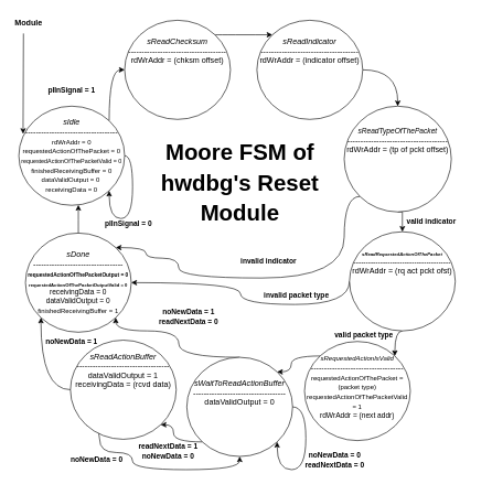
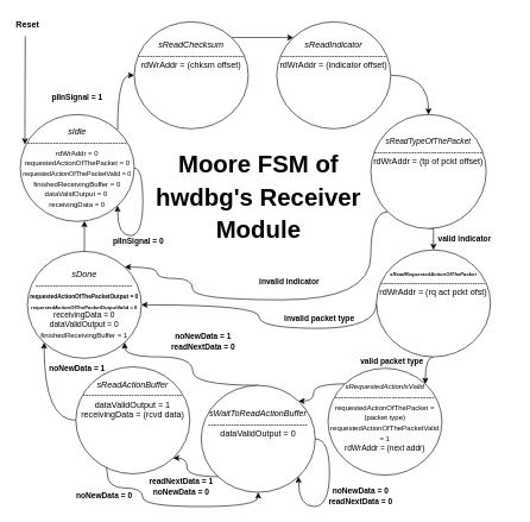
  <mxCell id="0" />
  <mxCell id="1" parent="0" />
  <mxCell id="2" style="edgeStyle=orthogonalEdgeStyle;rounded=0;orthogonalLoop=1;jettySize=auto;html=1;exitX=1;exitY=0;exitDx=0;exitDy=0;entryX=0;entryY=0.5;entryDx=0;entryDy=0;curved=1;" parent="1" source="3" target="5" edge="1"><mxGeometry relative="1" as="geometry" /></mxCell>
  <mxCell id="3" value="&lt;i&gt;sIdle&lt;/i&gt;&lt;div&gt;-----------------------------------&lt;/div&gt;&lt;div&gt;&lt;div&gt;&lt;font style=&quot;font-size: 10px;&quot;&gt;rdWrAddr = 0&lt;/font&gt;&lt;/div&gt;&lt;div&gt;&lt;font style=&quot;font-size: 10px;&quot;&gt;requestedActionOfThePacket = 0&lt;/font&gt;&lt;/div&gt;&lt;div&gt;&lt;font style=&quot;font-size: 9px;&quot;&gt;requestedActionOfThePacketValid = 0&lt;/font&gt;&lt;/div&gt;&lt;div&gt;&lt;font style=&quot;font-size: 10px;&quot;&gt;finishedReceivingBuffer = 0&lt;br&gt;&lt;/font&gt;&lt;/div&gt;&lt;div&gt;&lt;font style=&quot;font-size: 10px;&quot;&gt;dataValidOutput = 0&amp;nbsp;&lt;/font&gt;&lt;/div&gt;&lt;div&gt;&lt;font style=&quot;font-size: 10px;&quot;&gt;receivingData = 0&lt;/font&gt;&lt;/div&gt;&lt;/div&gt;" style="ellipse;whiteSpace=wrap;html=1;" parent="1" vertex="1"><mxGeometry x="28" y="160" width="160" height="150" as="geometry" /></mxCell>
  <mxCell id="4" style="edgeStyle=orthogonalEdgeStyle;rounded=0;orthogonalLoop=1;jettySize=auto;html=1;exitX=1;exitY=0;exitDx=0;exitDy=0;entryX=0;entryY=0;entryDx=0;entryDy=0;curved=1;" parent="1" source="5" target="7" edge="1"><mxGeometry relative="1" as="geometry" /></mxCell>
  <mxCell id="5" value="&lt;div&gt;&lt;i&gt;sReadChecksum&lt;/i&gt;&lt;/div&gt;&lt;div&gt;-------------------------------------&lt;/div&gt;&lt;div&gt;&lt;span style=&quot;background-color: initial;&quot;&gt;rdWrAddr = (chksm offset)&lt;/span&gt;&lt;br&gt;&lt;/div&gt;&lt;div&gt;&lt;br&gt;&lt;/div&gt;&lt;div&gt;&lt;br&gt;&lt;/div&gt;&lt;div&gt;&lt;br&gt;&lt;/div&gt;&lt;div&gt;&lt;br&gt;&lt;/div&gt;" style="ellipse;whiteSpace=wrap;html=1;" parent="1" vertex="1"><mxGeometry x="188" y="30" width="160" height="150" as="geometry" /></mxCell>
  <mxCell id="6" style="edgeStyle=orthogonalEdgeStyle;rounded=0;orthogonalLoop=1;jettySize=auto;html=1;exitX=1;exitY=0.5;exitDx=0;exitDy=0;curved=1;" parent="1" source="7" target="10" edge="1"><mxGeometry relative="1" as="geometry" /></mxCell>
  <mxCell id="7" value="&lt;div&gt;&lt;i&gt;sReadIndicator&lt;/i&gt;&lt;/div&gt;&lt;div&gt;-------------------------------------&lt;/div&gt;&lt;div&gt;&lt;div&gt;&lt;span style=&quot;background-color: initial;&quot;&gt;rdWrAddr = (indicator offset)&lt;/span&gt;&lt;br&gt;&lt;/div&gt;&lt;div&gt;&lt;br&gt;&lt;/div&gt;&lt;/div&gt;&lt;div&gt;&lt;br&gt;&lt;/div&gt;&lt;div&gt;&lt;br&gt;&lt;/div&gt;&lt;div&gt;&lt;br&gt;&lt;/div&gt;" style="ellipse;whiteSpace=wrap;html=1;" parent="1" vertex="1"><mxGeometry x="388" y="30" width="160" height="150" as="geometry" /></mxCell>
  <mxCell id="8" style="edgeStyle=orthogonalEdgeStyle;rounded=0;orthogonalLoop=1;jettySize=auto;html=1;exitX=0.5;exitY=1;exitDx=0;exitDy=0;entryX=0.5;entryY=0;entryDx=0;entryDy=0;" parent="1" source="10" target="13" edge="1"><mxGeometry relative="1" as="geometry" /></mxCell>
  <mxCell id="9" style="edgeStyle=orthogonalEdgeStyle;rounded=0;orthogonalLoop=1;jettySize=auto;html=1;exitX=0;exitY=1;exitDx=0;exitDy=0;entryX=1;entryY=0;entryDx=0;entryDy=0;curved=1;" edge="1" parent="1" source="10" target="14"><mxGeometry relative="1" as="geometry"><Array as="points"><mxPoint x="520" y="297" /><mxPoint x="520" y="420" /><mxPoint x="270" y="420" /><mxPoint x="270" y="390" /><mxPoint x="220" y="390" /><mxPoint x="220" y="374" /></Array></mxGeometry></mxCell>
  <mxCell id="10" value="&lt;div&gt;&lt;font style=&quot;font-size: 11px;&quot;&gt;&lt;i&gt;sReadTypeOfThePacket&lt;/i&gt;&lt;/font&gt;&lt;/div&gt;&lt;div&gt;--------------------------------------&lt;/div&gt;&lt;div&gt;&lt;div&gt;&lt;span style=&quot;background-color: initial;&quot;&gt;rdWrAddr = (tp of pckt offset)&lt;/span&gt;&lt;br&gt;&lt;/div&gt;&lt;div&gt;&lt;br&gt;&lt;/div&gt;&lt;/div&gt;&lt;div&gt;&lt;br&gt;&lt;/div&gt;&lt;div&gt;&lt;br&gt;&lt;/div&gt;&lt;div&gt;&lt;br&gt;&lt;/div&gt;" style="ellipse;whiteSpace=wrap;html=1;" parent="1" vertex="1"><mxGeometry x="520" y="160" width="162" height="160" as="geometry" /></mxCell>
  <mxCell id="11" style="edgeStyle=orthogonalEdgeStyle;rounded=0;orthogonalLoop=1;jettySize=auto;html=1;exitX=0.5;exitY=1;exitDx=0;exitDy=0;entryX=1;entryY=0;entryDx=0;entryDy=0;curved=1;" edge="1" parent="1" source="13" target="26"><mxGeometry relative="1" as="geometry" /></mxCell>
  <mxCell id="12" style="edgeStyle=orthogonalEdgeStyle;rounded=0;orthogonalLoop=1;jettySize=auto;html=1;exitX=0;exitY=0.5;exitDx=0;exitDy=0;entryX=1;entryY=0.5;entryDx=0;entryDy=0;curved=1;" edge="1" parent="1" source="13" target="14"><mxGeometry relative="1" as="geometry"><Array as="points"><mxPoint x="528" y="460" /><mxPoint x="363" y="460" /><mxPoint x="363" y="427" /></Array></mxGeometry></mxCell>
  <mxCell id="13" value="&lt;div&gt;&lt;div style=&quot;&quot;&gt;&lt;font style=&quot;font-size: 7px;&quot;&gt;&lt;b style=&quot;&quot;&gt;&lt;i style=&quot;&quot;&gt;sReadRequestedActionOfThePacket&lt;/i&gt;&lt;/b&gt;&lt;/font&gt;&lt;/div&gt;&lt;div style=&quot;font-size: 11px;&quot;&gt;----------------------------------------&lt;/div&gt;&lt;div&gt;&lt;div&gt;&lt;span style=&quot;background-color: initial;&quot;&gt;rdWrAddr = (rq act pckt ofst)&lt;/span&gt;&lt;br&gt;&lt;/div&gt;&lt;div&gt;&lt;br&gt;&lt;/div&gt;&lt;/div&gt;&lt;div&gt;&lt;br&gt;&lt;/div&gt;&lt;/div&gt;&lt;div&gt;&lt;br&gt;&lt;/div&gt;&lt;div&gt;&lt;br&gt;&lt;/div&gt;" style="ellipse;whiteSpace=wrap;html=1;" parent="1" vertex="1"><mxGeometry x="528" y="350" width="160" height="150" as="geometry" /></mxCell>
  <mxCell id="14" value="&lt;div&gt;&lt;i&gt;sDone&lt;br&gt;&lt;/i&gt;&lt;/div&gt;&lt;div&gt;----------------------------------&lt;/div&gt;&lt;div&gt;&lt;div&gt;&lt;font style=&quot;&quot;&gt;&lt;div style=&quot;&quot;&gt;&lt;font style=&quot;font-size: 8px;&quot;&gt;&lt;b&gt;requestedActionOfThePacketOutput = 0&lt;/b&gt;&lt;/font&gt;&lt;/div&gt;&lt;div style=&quot;&quot;&gt;&lt;font style=&quot;font-size: 7px;&quot;&gt;&lt;b&gt;requestedActionOfThePacketOutputValid = 0&lt;/b&gt;&lt;/font&gt;&lt;/div&gt;&lt;div style=&quot;font-size: 11px;&quot;&gt;receivingData = 0&lt;/div&gt;&lt;div style=&quot;font-size: 11px;&quot;&gt;dataValidOutput = 0&lt;/div&gt;&lt;div style=&quot;&quot;&gt;&lt;font style=&quot;font-size: 10px;&quot;&gt;finishedReceivingBuffer = 1&lt;/font&gt;&lt;/div&gt;&lt;/font&gt;&lt;/div&gt;&lt;/div&gt;" style="ellipse;whiteSpace=wrap;html=1;" parent="1" vertex="1"><mxGeometry x="38" y="352" width="160" height="150" as="geometry" /></mxCell>
  <mxCell id="15" style="edgeStyle=orthogonalEdgeStyle;rounded=0;orthogonalLoop=1;jettySize=auto;html=1;curved=1;" parent="1" source="14" target="3" edge="1"><mxGeometry relative="1" as="geometry"><mxPoint x="316.431" y="261.967" as="sourcePoint" /><Array as="points"><mxPoint x="108" y="480" /></Array></mxGeometry></mxCell>
  <mxCell id="16" value="" style="endArrow=classic;html=1;rounded=0;exitX=0.25;exitY=1;exitDx=0;exitDy=0;entryX=0;entryY=0;entryDx=0;entryDy=0;" parent="1" source="17" edge="1"><mxGeometry width="50" height="50" relative="1" as="geometry"><mxPoint x="34" y="80" as="sourcePoint" /><mxPoint x="34.431" y="201.967" as="targetPoint" /><Array as="points" /></mxGeometry></mxCell>
- <mxCell id="17" value="&lt;b&gt;Module&lt;/b&gt;" style="text;html=1;align=left;verticalAlign=middle;whiteSpace=wrap;rounded=0;" parent="1" vertex="1"><mxGeometry x="20" y="20" width="60" height="30" as="geometry" /></mxCell>
+ <mxCell id="17" value="&lt;b&gt;Reset&lt;/b&gt;" style="text;html=1;align=left;verticalAlign=middle;whiteSpace=wrap;rounded=0;" parent="1" vertex="1"><mxGeometry x="20" y="20" width="60" height="30" as="geometry" /></mxCell>
  <mxCell id="18" value="&lt;b&gt;plInSignal&lt;/b&gt;&lt;b style=&quot;font-size: 11px;&quot;&gt;&amp;nbsp;= 1&lt;/b&gt;" style="text;html=1;align=center;verticalAlign=middle;whiteSpace=wrap;rounded=0;rotation=0;fontSize=11;" parent="1" vertex="1"><mxGeometry x="38" y="121" width="140" height="30" as="geometry" /></mxCell>
  <mxCell id="19" style="edgeStyle=orthogonalEdgeStyle;rounded=0;orthogonalLoop=1;jettySize=auto;html=1;exitX=0.5;exitY=1;exitDx=0;exitDy=0;" parent="1" edge="1"><mxGeometry relative="1" as="geometry"><mxPoint x="328" y="600" as="sourcePoint" /><mxPoint x="328" y="600" as="targetPoint" /></mxGeometry></mxCell>
  <mxCell id="20" style="edgeStyle=orthogonalEdgeStyle;rounded=0;orthogonalLoop=1;jettySize=auto;html=1;entryX=1;entryY=1;entryDx=0;entryDy=0;curved=1;" parent="1" source="3" target="3" edge="1"><mxGeometry relative="1" as="geometry"><mxPoint x="200" y="220" as="sourcePoint" /><Array as="points"><mxPoint x="200" y="235" /><mxPoint x="200" y="330" /><mxPoint x="165" y="330" /></Array></mxGeometry></mxCell>
  <mxCell id="21" value="&lt;span style=&quot;font-size: 11px;&quot;&gt;&lt;b&gt;plInSignal&amp;nbsp;&lt;/b&gt;&lt;/span&gt;&lt;b style=&quot;font-size: 11px;&quot;&gt;= 0&lt;/b&gt;" style="text;html=1;align=center;verticalAlign=middle;whiteSpace=wrap;rounded=0;rotation=0;" parent="1" vertex="1"><mxGeometry x="118" y="322" width="152" height="30" as="geometry" /></mxCell>
- <mxCell id="22" value="&lt;font style=&quot;font-size: 34px;&quot;&gt;Moore FSM of hwdbg's Reset Module&lt;/font&gt;" style="text;html=1;align=center;verticalAlign=middle;whiteSpace=wrap;rounded=0;fontStyle=1;fontSize=38;" parent="1" vertex="1"><mxGeometry x="205" y="260" width="315" height="30" as="geometry" /></mxCell>
+ <mxCell id="22" value="&lt;font style=&quot;font-size: 34px;&quot;&gt;Moore FSM of hwdbg's Receiver Module&lt;/font&gt;" style="text;html=1;align=center;verticalAlign=middle;whiteSpace=wrap;rounded=0;fontStyle=1;fontSize=38;" parent="1" vertex="1"><mxGeometry x="205" y="260" width="315" height="30" as="geometry" /></mxCell>
  <mxCell id="23" value="&lt;b&gt;valid indicator&lt;/b&gt;" style="text;html=1;align=center;verticalAlign=middle;whiteSpace=wrap;rounded=0;rotation=0;fontSize=11;" parent="1" vertex="1"><mxGeometry x="582" y="319" width="140" height="30" as="geometry" /></mxCell>
  <mxCell id="24" value="&lt;b&gt;valid packet type&lt;/b&gt;" style="text;html=1;align=center;verticalAlign=middle;whiteSpace=wrap;rounded=0;rotation=0;fontSize=11;" parent="1" vertex="1"><mxGeometry x="480" y="492" width="140" height="30" as="geometry" /></mxCell>
  <mxCell id="25" style="edgeStyle=orthogonalEdgeStyle;rounded=0;orthogonalLoop=1;jettySize=auto;html=1;exitX=0;exitY=0;exitDx=0;exitDy=0;entryX=1;entryY=0;entryDx=0;entryDy=0;curved=1;" edge="1" parent="1" source="26" target="29"><mxGeometry relative="1" as="geometry" /></mxCell>
  <mxCell id="26" value="&lt;div&gt;&lt;i&gt;&lt;font style=&quot;font-size: 10px;&quot;&gt;sRequestedActionIsValid&lt;/font&gt;&lt;br&gt;&lt;/i&gt;&lt;/div&gt;&lt;div&gt;-----------------------------------&lt;/div&gt;&lt;div&gt;&lt;div&gt;&lt;font style=&quot;font-size: 10px;&quot;&gt;requestedActionOfThePacket = (packet type)&lt;br&gt;&lt;/font&gt;&lt;/div&gt;&lt;div&gt;&lt;font style=&quot;font-size: 10px;&quot;&gt;requestedActionOfThePacketValid = 1&lt;/font&gt;&lt;/div&gt;&lt;/div&gt;&lt;div&gt;&lt;font style=&quot;&quot;&gt;&lt;div style=&quot;&quot;&gt;&lt;span style=&quot;background-color: initial;&quot;&gt;&lt;font style=&quot;font-size: 11px;&quot;&gt;rdWrAddr = (next addr)&lt;/font&gt;&lt;/span&gt;&lt;/div&gt;&lt;div style=&quot;font-size: 10px;&quot;&gt;&lt;br&gt;&lt;/div&gt;&lt;/font&gt;&lt;/div&gt;" style="ellipse;whiteSpace=wrap;html=1;" parent="1" vertex="1"><mxGeometry x="460" y="516" width="160" height="150" as="geometry" /></mxCell>
  <mxCell id="27" style="edgeStyle=orthogonalEdgeStyle;rounded=0;orthogonalLoop=1;jettySize=auto;html=1;exitX=0.5;exitY=0;exitDx=0;exitDy=0;entryX=1;entryY=1;entryDx=0;entryDy=0;curved=1;" edge="1" parent="1" source="29" target="14"><mxGeometry relative="1" as="geometry"><Array as="points"><mxPoint x="270" y="540" /><mxPoint x="270" y="500" /><mxPoint x="175" y="500" /></Array></mxGeometry></mxCell>
  <mxCell id="28" style="edgeStyle=orthogonalEdgeStyle;rounded=0;orthogonalLoop=1;jettySize=auto;html=1;exitX=0;exitY=1;exitDx=0;exitDy=0;entryX=1;entryY=1;entryDx=0;entryDy=0;curved=1;" edge="1" parent="1" source="29" target="37"><mxGeometry relative="1" as="geometry" /></mxCell>
  <mxCell id="29" value="&lt;div&gt;&lt;i&gt;sWaitToReadActionBuffer&lt;br&gt;&lt;/i&gt;&lt;/div&gt;&lt;div&gt;-----------------------------------&lt;/div&gt;&lt;div&gt;&lt;div&gt;&lt;div&gt;&lt;div&gt;dataValidOutput = 0&lt;br&gt;&lt;/div&gt;&lt;/div&gt;&lt;/div&gt;&lt;/div&gt;&lt;div&gt;&lt;br&gt;&lt;/div&gt;&lt;div&gt;&lt;br&gt;&lt;/div&gt;&lt;div&gt;&lt;br&gt;&lt;/div&gt;" style="ellipse;whiteSpace=wrap;html=1;" parent="1" vertex="1"><mxGeometry x="282" y="540" width="160" height="150" as="geometry" /></mxCell>
  <mxCell id="30" value="&lt;span style=&quot;font-size: 11px;&quot;&gt;&lt;b&gt;noNewData&amp;nbsp;&lt;/b&gt;&lt;/span&gt;&lt;b style=&quot;font-size: 11px;&quot;&gt;= 1&lt;/b&gt;&lt;div&gt;&lt;span style=&quot;font-size: 11px;&quot;&gt;&lt;b&gt;readNextData&lt;/b&gt;&lt;/span&gt;&lt;b style=&quot;font-size: 11px;&quot;&gt;&amp;nbsp;&lt;/b&gt;&lt;b style=&quot;font-size: 11px;&quot;&gt;= 0&lt;/b&gt;&lt;b style=&quot;font-size: 11px;&quot;&gt;&lt;br&gt;&lt;/b&gt;&lt;/div&gt;" style="text;html=1;align=center;verticalAlign=middle;whiteSpace=wrap;rounded=0;rotation=0;" parent="1" vertex="1"><mxGeometry x="208.5" y="463" width="152" height="30" as="geometry" /></mxCell>
  <mxCell id="31" value="&lt;span style=&quot;font-size: 11px;&quot;&gt;&lt;b&gt;readNextData&lt;/b&gt;&lt;/span&gt;&lt;b style=&quot;font-size: 11px;&quot;&gt;&amp;nbsp;&lt;/b&gt;&lt;b style=&quot;font-size: 11px;&quot;&gt;= 1&lt;/b&gt;&lt;div&gt;&lt;b style=&quot;font-size: 11px;&quot;&gt;noNewData = 0&lt;/b&gt;&lt;/div&gt;" style="text;html=1;align=center;verticalAlign=middle;whiteSpace=wrap;rounded=0;rotation=0;" parent="1" vertex="1"><mxGeometry x="178" y="666" width="152" height="30" as="geometry" /></mxCell>
  <mxCell id="32" value="&lt;span style=&quot;font-size: 11px;&quot;&gt;&lt;b&gt;noNewData&amp;nbsp;&lt;/b&gt;&lt;/span&gt;&lt;b style=&quot;font-size: 11px;&quot;&gt;= 0&lt;/b&gt;&lt;div&gt;&lt;span style=&quot;font-size: 11px;&quot;&gt;&lt;b&gt;readNextData = 0&lt;/b&gt;&lt;/span&gt;&lt;br&gt;&lt;/div&gt;" style="text;html=1;align=center;verticalAlign=middle;whiteSpace=wrap;rounded=0;rotation=0;" parent="1" vertex="1"><mxGeometry x="430" y="680" width="152" height="30" as="geometry" /></mxCell>
  <mxCell id="33" value="&lt;b&gt;invalid indicator&lt;/b&gt;" style="text;html=1;align=center;verticalAlign=middle;whiteSpace=wrap;rounded=0;rotation=0;fontSize=11;" parent="1" vertex="1"><mxGeometry x="336" y="380" width="140" height="30" as="geometry" /></mxCell>
  <mxCell id="34" value="&lt;b&gt;invalid packet type&lt;/b&gt;" style="text;html=1;align=center;verticalAlign=middle;whiteSpace=wrap;rounded=0;rotation=0;fontSize=11;" parent="1" vertex="1"><mxGeometry x="378" y="430" width="140" height="32" as="geometry" /></mxCell>
  <mxCell id="35" style="edgeStyle=orthogonalEdgeStyle;rounded=0;orthogonalLoop=1;jettySize=auto;html=1;exitX=0;exitY=1;exitDx=0;exitDy=0;entryX=0.5;entryY=1;entryDx=0;entryDy=0;curved=1;" edge="1" parent="1" source="37" target="29"><mxGeometry relative="1" as="geometry"><Array as="points"><mxPoint x="150" y="642" /><mxPoint x="150" y="684" /><mxPoint x="200" y="684" /><mxPoint x="200" y="710" /><mxPoint x="362" y="710" /></Array></mxGeometry></mxCell>
  <mxCell id="36" style="edgeStyle=orthogonalEdgeStyle;rounded=0;orthogonalLoop=1;jettySize=auto;html=1;exitX=0;exitY=0.5;exitDx=0;exitDy=0;entryX=0;entryY=1;entryDx=0;entryDy=0;curved=1;" edge="1" parent="1" source="37" target="14"><mxGeometry relative="1" as="geometry" /></mxCell>
  <mxCell id="37" value="&lt;div&gt;&lt;i&gt;sReadActionBuffer&lt;br&gt;&lt;/i&gt;&lt;/div&gt;&lt;div&gt;-----------------------------------&lt;/div&gt;&lt;div&gt;&lt;div&gt;&lt;div&gt;&lt;div&gt;dataValidOutput = 1&lt;/div&gt;&lt;/div&gt;&lt;/div&gt;&lt;/div&gt;&lt;div&gt;receivingData = (rcvd data)&lt;/div&gt;&lt;div&gt;&lt;br&gt;&lt;/div&gt;&lt;div&gt;&lt;br&gt;&lt;/div&gt;&lt;div&gt;&lt;br&gt;&lt;/div&gt;&lt;div&gt;&lt;br&gt;&lt;/div&gt;" style="ellipse;whiteSpace=wrap;html=1;" vertex="1" parent="1"><mxGeometry x="106" y="514" width="160" height="150" as="geometry" /></mxCell>
  <mxCell id="38" style="edgeStyle=orthogonalEdgeStyle;rounded=0;orthogonalLoop=1;jettySize=auto;html=1;exitX=0.5;exitY=1;exitDx=0;exitDy=0;" edge="1" parent="1" source="22" target="22"><mxGeometry relative="1" as="geometry" /></mxCell>
  <mxCell id="39" style="edgeStyle=orthogonalEdgeStyle;rounded=0;orthogonalLoop=1;jettySize=auto;html=1;exitX=1;exitY=0.5;exitDx=0;exitDy=0;entryX=1;entryY=1;entryDx=0;entryDy=0;curved=1;" edge="1" parent="1" source="29" target="29"><mxGeometry relative="1" as="geometry" /></mxCell>
  <mxCell id="40" value="&lt;span style=&quot;font-size: 11px;&quot;&gt;&lt;b&gt;noNewData&amp;nbsp;&lt;/b&gt;&lt;/span&gt;&lt;b style=&quot;font-size: 11px;&quot;&gt;= 0&lt;/b&gt;" style="text;html=1;align=center;verticalAlign=middle;whiteSpace=wrap;rounded=0;rotation=0;" vertex="1" parent="1"><mxGeometry x="70" y="680" width="152" height="30" as="geometry" /></mxCell>
  <mxCell id="41" value="&lt;span style=&quot;font-size: 11px;&quot;&gt;&lt;b&gt;noNewData&amp;nbsp;&lt;/b&gt;&lt;/span&gt;&lt;b style=&quot;font-size: 11px;&quot;&gt;= 1&lt;/b&gt;" style="text;html=1;align=center;verticalAlign=middle;whiteSpace=wrap;rounded=0;rotation=0;" vertex="1" parent="1"><mxGeometry x="32" y="502" width="152" height="30" as="geometry" /></mxCell>
